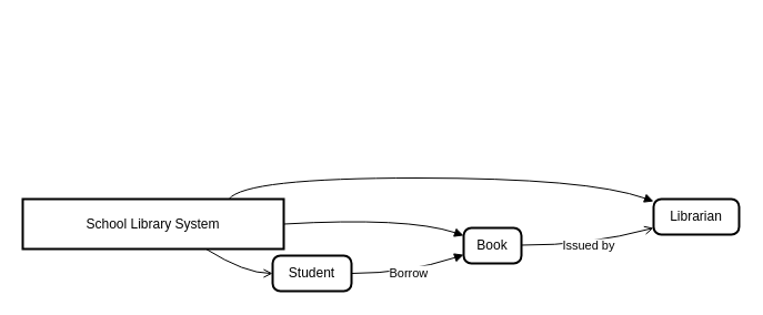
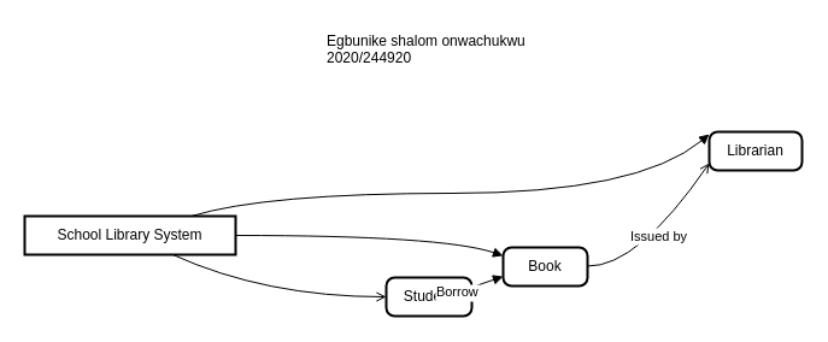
  <mxCell id="0" />
  <mxCell id="1" parent="0" />
- <mxCell id="2" value="School Library System" style="whiteSpace=wrap;strokeWidth=2;" parent="1" vertex="1"><mxGeometry x="20" y="179" width="235" height="45" as="geometry" /></mxCell>
- <mxCell id="3" value="Student" style="rounded=1;absoluteArcSize=1;arcSize=14;whiteSpace=wrap;strokeWidth=2;" parent="1" vertex="1"><mxGeometry x="245" y="230" width="71" height="32" as="geometry" /></mxCell>
- <mxCell id="4" value="Book" style="rounded=1;absoluteArcSize=1;arcSize=14;whiteSpace=wrap;strokeWidth=2;" parent="1" vertex="1"><mxGeometry x="417" y="205" width="52" height="32" as="geometry" /></mxCell>
- <mxCell id="5" value="Librarian" style="rounded=1;absoluteArcSize=1;arcSize=14;whiteSpace=wrap;strokeWidth=2;" parent="1" vertex="1"><mxGeometry x="588" y="179" width="77" height="32" as="geometry" /></mxCell>
+ <mxCell id="2" value="School Library System" style="whiteSpace=wrap;strokeWidth=2;" parent="1" vertex="1"><mxGeometry x="20" y="179" width="175" height="32" as="geometry" /></mxCell>
+ <mxCell id="3" value="Student" style="rounded=1;absoluteArcSize=1;arcSize=14;whiteSpace=wrap;strokeWidth=2;" parent="1" vertex="1"><mxGeometry x="320" y="230" width="71" height="32" as="geometry" /></mxCell>
+ <mxCell id="4" value="Book" style="rounded=1;absoluteArcSize=1;arcSize=14;whiteSpace=wrap;strokeWidth=2;" parent="1" vertex="1"><mxGeometry x="417" y="205" width="70" height="32" as="geometry" /></mxCell>
+ <mxCell id="5" value="Librarian" style="rounded=1;absoluteArcSize=1;arcSize=14;whiteSpace=wrap;strokeWidth=2;" parent="1" vertex="1"><mxGeometry x="588" y="109" width="77" height="32" as="geometry" /></mxCell>
  <mxCell id="6" value="" style="curved=1;startArrow=none;endArrow=open;exitX=0.702;exitY=1;entryX=0.001;entryY=0.5;" parent="1" source="2" target="3" edge="1"><mxGeometry relative="1" as="geometry"><Array as="points"><mxPoint x="220" y="246" /></Array></mxGeometry></mxCell>
  <mxCell id="7" value="" style="curved=1;startArrow=none;endArrow=block;exitX=1.0;exitY=0.5;entryX=-0.002;entryY=0.212;" parent="1" source="2" target="4" edge="1"><mxGeometry relative="1" as="geometry"><Array as="points"><mxPoint x="366" y="195" /></Array></mxGeometry></mxCell>
  <mxCell id="8" value="" style="curved=1;startArrow=none;endArrow=block;exitX=0.79;exitY=0;entryX=-0.002;entryY=0.062;" parent="1" source="2" target="5" edge="1"><mxGeometry relative="1" as="geometry"><Array as="points"><mxPoint x="220" y="160" /><mxPoint x="529" y="160" /></Array></mxGeometry></mxCell>
  <mxCell id="9" value="Borrow" style="curved=1;startArrow=none;endArrow=block;exitX=0.997;exitY=0.5;entryX=-0.002;entryY=0.757;" parent="1" source="3" target="4" edge="1"><mxGeometry relative="1" as="geometry"><Array as="points"><mxPoint x="366" y="246" /></Array></mxGeometry></mxCell>
  <mxCell id="10" value="Issued by" style="curved=1;startArrow=none;endArrow=open;exitX=1.007;exitY=0.484;entryX=-0.002;entryY=0.815;" parent="1" source="4" target="5" edge="1"><mxGeometry relative="1" as="geometry"><Array as="points"><mxPoint x="529" y="221" /></Array></mxGeometry></mxCell>
+ <mxCell id="11" value="Egbunike shalom onwachukwu&#10;2020/244920" style="text;whiteSpace=wrap;" vertex="1" parent="1"><mxGeometry x="269" y="20" width="200" height="50" as="geometry" /></mxCell>
